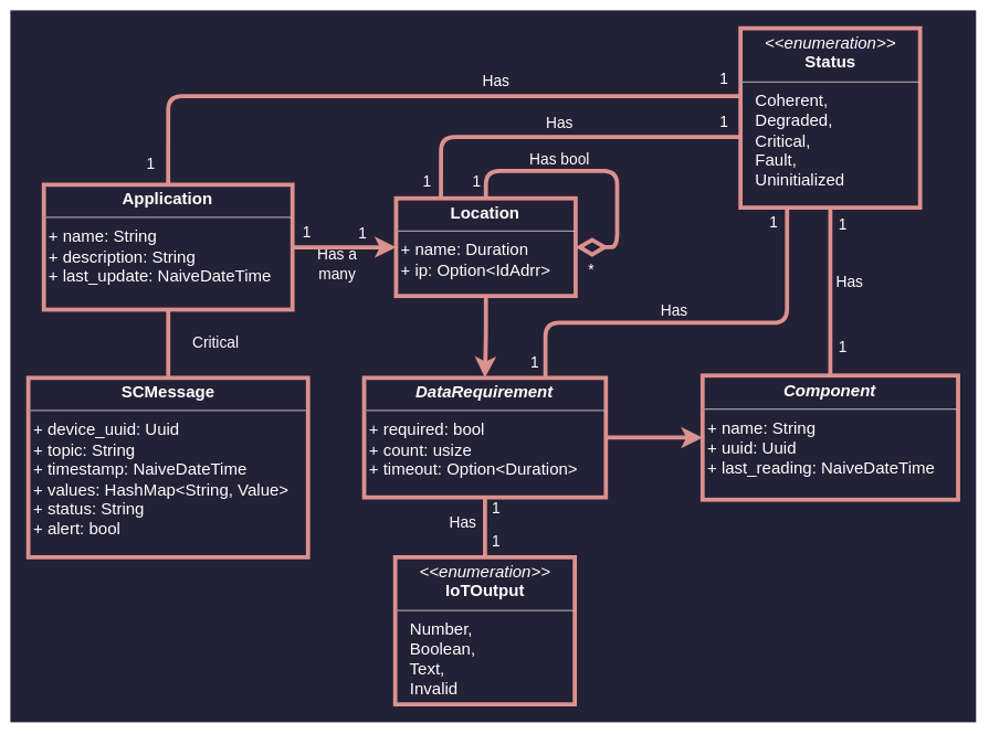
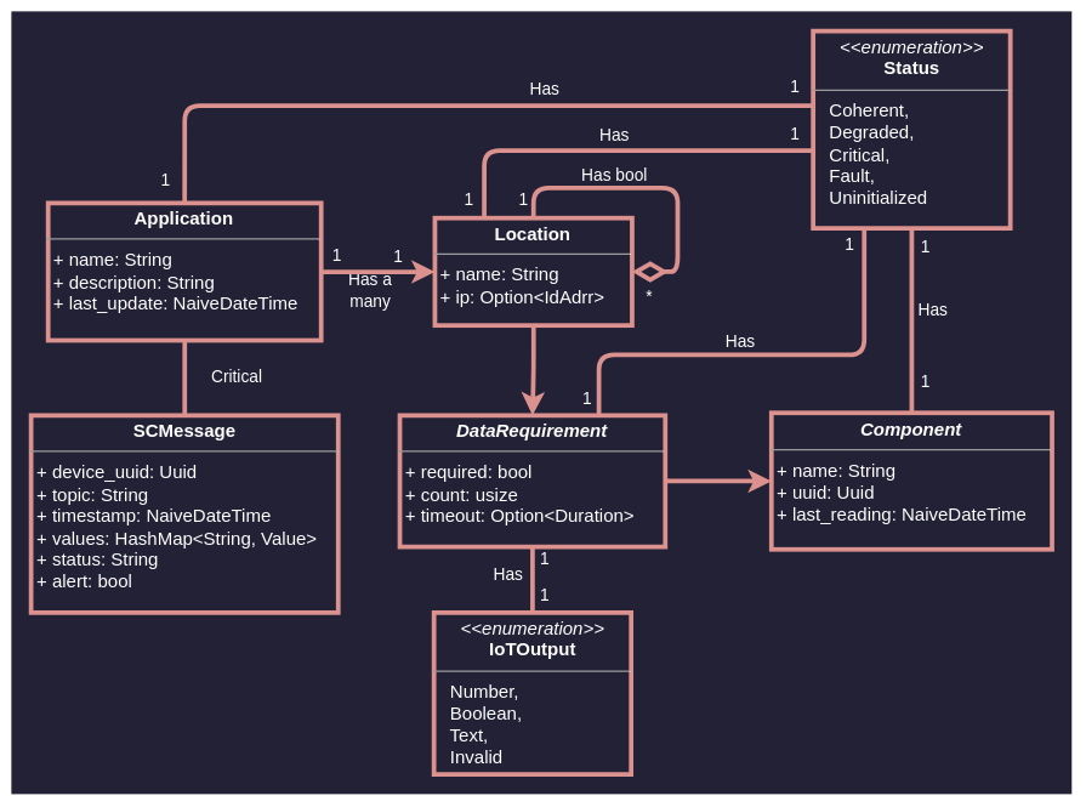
  <mxCell id="0" />
  <mxCell id="1" parent="0" />
  <mxCell id="2" value="" style="group;fillColor=#232136;strokeColor=#232136;strokeWidth=26;" vertex="1" connectable="0" parent="1"><mxGeometry x="20" y="20" width="673.13" height="490" as="geometry" /></mxCell>
  <mxCell id="3" value="&lt;font&gt;1&lt;/font&gt;" style="text;html=1;strokeColor=none;fillColor=none;align=center;verticalAlign=middle;whiteSpace=wrap;rounded=0;fontSize=11;fontFamily=Helvetica;fontColor=#FFFFFF;" parent="2" vertex="1"><mxGeometry x="309" y="357.39" width="60" height="30" as="geometry" /></mxCell>
  <mxCell id="4" value="&lt;font&gt;Has&lt;/font&gt;" style="text;html=1;strokeColor=none;fillColor=none;align=center;verticalAlign=middle;whiteSpace=wrap;rounded=0;fontSize=11;fontFamily=Helvetica;fontColor=#FFFFFF;" parent="2" vertex="1"><mxGeometry x="285" y="343" width="60" height="30" as="geometry" /></mxCell>
  <mxCell id="5" value="&lt;font&gt;1&lt;/font&gt;" style="text;html=1;strokeColor=none;fillColor=none;align=center;verticalAlign=middle;whiteSpace=wrap;rounded=0;fontSize=11;fontFamily=Helvetica;fontColor=#FFFFFF;" parent="2" vertex="1"><mxGeometry x="210" y="134.27" width="65" height="30" as="geometry" /></mxCell>
  <mxCell id="6" value="&lt;font&gt;Has a many&lt;/font&gt;" style="text;html=1;strokeColor=none;fillColor=none;align=center;verticalAlign=middle;whiteSpace=wrap;rounded=0;fontSize=11;fontFamily=Helvetica;fontColor=#FFFFFF;" parent="2" vertex="1"><mxGeometry x="194.25" y="156.27" width="60" height="30" as="geometry" /></mxCell>
  <mxCell id="7" value="&lt;p style=&quot;margin:0px;margin-top:4px;text-align:center;&quot;&gt;&lt;font&gt;&lt;b style=&quot;background-color: initial;&quot;&gt;&lt;i&gt;Component&lt;/i&gt;&lt;/b&gt;&lt;br&gt;&lt;/font&gt;&lt;/p&gt;&lt;hr size=&quot;1&quot;&gt;&lt;p style=&quot;margin:0px;margin-left:4px;&quot;&gt;&lt;span style=&quot;background-color: initial;&quot;&gt;&lt;font&gt;+ name: String&lt;/font&gt;&lt;/span&gt;&lt;/p&gt;&lt;p style=&quot;margin:0px;margin-left:4px;&quot;&gt;&lt;span style=&quot;background-color: initial;&quot;&gt;&lt;font&gt;+ uuid: Uuid&lt;/font&gt;&lt;/span&gt;&lt;/p&gt;&lt;p style=&quot;margin:0px;margin-left:4px;&quot;&gt;&lt;span style=&quot;background-color: initial;&quot;&gt;&lt;font&gt;+ last_reading: NaiveDateTime&lt;/font&gt;&lt;/span&gt;&lt;/p&gt;" style="verticalAlign=top;align=left;overflow=fill;fontSize=12;fontFamily=Helvetica;html=1;whiteSpace=wrap;labelBackgroundColor=none;fillColor=#232136;strokeColor=#DB918D;fontColor=#FFFFFF;strokeWidth=3;" parent="2" vertex="1"><mxGeometry x="488.13" y="251.69" width="185" height="90" as="geometry" /></mxCell>
  <mxCell id="8" style="edgeStyle=orthogonalEdgeStyle;shape=connector;rounded=1;orthogonalLoop=1;jettySize=auto;html=1;exitX=0.5;exitY=1;exitDx=0;exitDy=0;labelBackgroundColor=default;strokeColor=#DB918D;strokeWidth=3;align=center;verticalAlign=middle;fontFamily=Helvetica;fontSize=11;fontColor=#FFFFFF;endArrow=none;endFill=0;curved=0;" parent="2" source="9" target="7" edge="1"><mxGeometry relative="1" as="geometry" /></mxCell>
  <mxCell id="9" value="&lt;p style=&quot;margin:0px;margin-top:4px;text-align:center;&quot;&gt;&lt;font&gt;&lt;i&gt;&amp;lt;&amp;lt;enumeration&amp;gt;&amp;gt;&lt;/i&gt;&lt;br&gt;&lt;b&gt;Status&lt;/b&gt;&lt;/font&gt;&lt;/p&gt;&lt;hr size=&quot;1&quot;&gt;&lt;p style=&quot;margin:0px;margin-left:4px;&quot;&gt;&lt;font&gt;&amp;nbsp; Coherent,&lt;/font&gt;&lt;/p&gt;&lt;p style=&quot;margin:0px;margin-left:4px;&quot;&gt;&lt;font&gt;&amp;nbsp; Degraded,&lt;/font&gt;&lt;/p&gt;&lt;p style=&quot;margin:0px;margin-left:4px;&quot;&gt;&lt;font&gt;&amp;nbsp; Critical,&lt;/font&gt;&lt;/p&gt;&lt;p style=&quot;margin:0px;margin-left:4px;&quot;&gt;&lt;font&gt;&amp;nbsp; Fault,&lt;/font&gt;&lt;/p&gt;&lt;p style=&quot;margin:0px;margin-left:4px;&quot;&gt;&lt;font&gt;&amp;nbsp; Uninitialized&lt;/font&gt;&lt;/p&gt;" style="verticalAlign=top;align=left;overflow=fill;fontSize=12;fontFamily=Helvetica;html=1;whiteSpace=wrap;strokeColor=#DB918D;fontColor=#FFFFFF;fillColor=#232136;labelBackgroundColor=none;strokeWidth=3;" parent="2" vertex="1"><mxGeometry x="515.63" width="130" height="130" as="geometry" /></mxCell>
  <mxCell id="10" value="&lt;p style=&quot;margin:0px;margin-top:4px;text-align:center;&quot;&gt;&lt;font&gt;&lt;b&gt;SCMessage&lt;/b&gt;&lt;/font&gt;&lt;/p&gt;&lt;hr size=&quot;1&quot;&gt;&lt;p style=&quot;margin:0px;margin-left:4px;&quot;&gt;&lt;font&gt;+ device_uuid: Uuid&lt;/font&gt;&lt;/p&gt;&lt;p style=&quot;margin:0px;margin-left:4px;&quot;&gt;&lt;font&gt;+ topic: String&lt;/font&gt;&lt;/p&gt;&lt;p style=&quot;margin:0px;margin-left:4px;&quot;&gt;&lt;font&gt;+ timestamp: NaiveDateTime&lt;/font&gt;&lt;/p&gt;&lt;p style=&quot;margin:0px;margin-left:4px;&quot;&gt;&lt;font&gt;+ values: HashMap&amp;lt;String, Value&amp;gt;&lt;/font&gt;&lt;/p&gt;&lt;p style=&quot;margin:0px;margin-left:4px;&quot;&gt;&lt;font&gt;+ status: String&lt;/font&gt;&lt;/p&gt;&lt;p style=&quot;margin:0px;margin-left:4px;&quot;&gt;&lt;font&gt;+ alert: bool&lt;/font&gt;&lt;/p&gt;" style="verticalAlign=top;align=left;overflow=fill;fontSize=12;fontFamily=Helvetica;html=1;whiteSpace=wrap;strokeColor=#DB918D;fontColor=#FFFFFF;fillColor=#232136;labelBackgroundColor=none;strokeWidth=3;" parent="2" vertex="1"><mxGeometry y="253.39" width="202.5" height="130" as="geometry" /></mxCell>
  <mxCell id="11" value="" style="edgeStyle=orthogonalEdgeStyle;shape=connector;rounded=1;orthogonalLoop=1;jettySize=auto;html=1;labelBackgroundColor=default;strokeColor=#DB918D;strokeWidth=3;align=center;verticalAlign=middle;fontFamily=Helvetica;fontSize=11;fontColor=#FFFFFF;endArrow=classic;endFill=1;curved=0;" parent="2" source="13" target="7" edge="1"><mxGeometry relative="1" as="geometry" /></mxCell>
  <mxCell id="12" style="edgeStyle=orthogonalEdgeStyle;shape=connector;rounded=1;orthogonalLoop=1;jettySize=auto;html=1;exitX=0.75;exitY=0;exitDx=0;exitDy=0;labelBackgroundColor=default;strokeColor=#DB918D;strokeWidth=3;align=center;verticalAlign=middle;fontFamily=Helvetica;fontSize=11;fontColor=#FFFFFF;endArrow=none;endFill=0;curved=0;" parent="2" source="13" target="9" edge="1"><mxGeometry relative="1" as="geometry"><Array as="points"><mxPoint x="374.25" y="213.39" /><mxPoint x="549.25" y="213.39" /></Array></mxGeometry></mxCell>
  <mxCell id="13" value="&lt;p style=&quot;margin:0px;margin-top:4px;text-align:center;&quot;&gt;&lt;b&gt;&lt;i&gt;&lt;font&gt;DataRequirement&lt;/font&gt;&lt;/i&gt;&lt;/b&gt;&lt;/p&gt;&lt;hr size=&quot;1&quot;&gt;&lt;p style=&quot;margin:0px;margin-left:4px;&quot;&gt;&lt;font&gt;+ required: bool&lt;/font&gt;&lt;/p&gt;&lt;p style=&quot;margin:0px;margin-left:4px;&quot;&gt;&lt;font&gt;+ count: usize&lt;/font&gt;&lt;/p&gt;&lt;p style=&quot;margin:0px;margin-left:4px;&quot;&gt;&lt;font&gt;&lt;span style=&quot;background-color: initial;&quot;&gt;+ timeout: Option&amp;lt;Duration&amp;gt;&amp;nbsp;&lt;/span&gt;&lt;/font&gt;&lt;/p&gt;&lt;p style=&quot;margin:0px;margin-left:4px;&quot;&gt;&lt;br&gt;&lt;/p&gt;" style="verticalAlign=top;align=left;overflow=fill;fontSize=12;fontFamily=Helvetica;html=1;whiteSpace=wrap;labelBackgroundColor=none;fillColor=#232136;fontColor=#FFFFFF;strokeColor=#DB918D;strokeWidth=3;" parent="2" vertex="1"><mxGeometry x="243.13" y="253.39" width="175" height="86.61" as="geometry" /></mxCell>
  <mxCell id="14" value="&lt;p style=&quot;margin:0px;margin-top:4px;text-align:center;&quot;&gt;&lt;b&gt;&lt;font&gt;Application&lt;/font&gt;&lt;/b&gt;&lt;/p&gt;&lt;hr size=&quot;1&quot;&gt;&lt;p style=&quot;margin:0px;margin-left:4px;&quot;&gt;&lt;font&gt;+ name: String&lt;/font&gt;&lt;/p&gt;&lt;p style=&quot;margin:0px;margin-left:4px;&quot;&gt;&lt;font&gt;&lt;span style=&quot;background-color: initial;&quot;&gt;+&amp;nbsp;description: String&lt;/span&gt;&lt;br&gt;&lt;/font&gt;&lt;/p&gt;&lt;p style=&quot;margin:0px;margin-left:4px;&quot;&gt;&lt;span style=&quot;background-color: initial;&quot;&gt;&lt;font&gt;+ last_update: NaiveDateTime&lt;/font&gt;&lt;/span&gt;&lt;/p&gt;&lt;p style=&quot;margin:0px;margin-left:4px;&quot;&gt;&lt;br&gt;&lt;/p&gt;" style="verticalAlign=top;align=left;overflow=fill;fontSize=12;fontFamily=Helvetica;html=1;whiteSpace=wrap;labelBackgroundColor=none;fillColor=#232136;strokeColor=#DB918D;fontColor=#FFFFFF;strokeWidth=3;" parent="2" vertex="1"><mxGeometry x="11.25" y="113.39" width="180" height="90.52" as="geometry" /></mxCell>
  <mxCell id="15" style="edgeStyle=orthogonalEdgeStyle;shape=connector;rounded=1;orthogonalLoop=1;jettySize=auto;html=1;exitX=0.5;exitY=0;exitDx=0;exitDy=0;entryX=0;entryY=0.378;entryDx=0;entryDy=0;labelBackgroundColor=default;strokeColor=#DB918D;strokeWidth=3;align=center;verticalAlign=middle;fontFamily=Helvetica;fontSize=11;fontColor=#FFFFFF;endArrow=none;endFill=0;curved=0;entryPerimeter=0;startArrow=none;startFill=0;" parent="2" source="14" target="9" edge="1"><mxGeometry relative="1" as="geometry" /></mxCell>
  <mxCell id="16" style="edgeStyle=orthogonalEdgeStyle;shape=connector;rounded=0;orthogonalLoop=1;jettySize=auto;html=1;labelBackgroundColor=default;strokeColor=#DB918D;strokeWidth=3;align=center;verticalAlign=middle;fontFamily=Helvetica;fontSize=11;fontColor=#FFFFFF;endArrow=none;endFill=0;" parent="2" source="10" target="14" edge="1"><mxGeometry relative="1" as="geometry" /></mxCell>
  <mxCell id="17" value="" style="edgeStyle=orthogonalEdgeStyle;shape=connector;rounded=1;orthogonalLoop=1;jettySize=auto;html=1;labelBackgroundColor=default;strokeColor=#DB918D;strokeWidth=3;align=center;verticalAlign=middle;fontFamily=Helvetica;fontSize=11;fontColor=#FFFFFF;endArrow=classic;endFill=1;curved=0;" parent="2" source="18" target="13" edge="1"><mxGeometry relative="1" as="geometry" /></mxCell>
- <mxCell id="18" value="&lt;p style=&quot;margin:0px;margin-top:4px;text-align:center;&quot;&gt;&lt;b&gt;&lt;font&gt;Location&lt;/font&gt;&lt;/b&gt;&lt;/p&gt;&lt;hr size=&quot;1&quot;&gt;&lt;p style=&quot;margin:0px;margin-left:4px;&quot;&gt;&lt;span style=&quot;background-color: initial;&quot;&gt;+ name: Duration&lt;/span&gt;&lt;br&gt;&lt;/p&gt;&lt;p style=&quot;margin:0px;margin-left:4px;&quot;&gt;&lt;span style=&quot;background-color: initial;&quot;&gt;+ ip: Option&amp;lt;IdAdrr&amp;gt;&lt;/span&gt;&lt;/p&gt;&lt;p style=&quot;margin:0px;margin-left:4px;&quot;&gt;&lt;br&gt;&lt;/p&gt;" style="verticalAlign=top;align=left;overflow=fill;fontSize=12;fontFamily=Helvetica;html=1;whiteSpace=wrap;labelBackgroundColor=none;fillColor=#232136;strokeColor=#DB918D;fontColor=#FFFFFF;strokeWidth=3;" parent="2" vertex="1"><mxGeometry x="266.25" y="123.27" width="130" height="70.77" as="geometry" /></mxCell>
+ <mxCell id="18" value="&lt;p style=&quot;margin:0px;margin-top:4px;text-align:center;&quot;&gt;&lt;b&gt;&lt;font&gt;Location&lt;/font&gt;&lt;/b&gt;&lt;/p&gt;&lt;hr size=&quot;1&quot;&gt;&lt;p style=&quot;margin:0px;margin-left:4px;&quot;&gt;&lt;span style=&quot;background-color: initial;&quot;&gt;+ name: String&lt;/span&gt;&lt;br&gt;&lt;/p&gt;&lt;p style=&quot;margin:0px;margin-left:4px;&quot;&gt;&lt;span style=&quot;background-color: initial;&quot;&gt;+ ip: Option&amp;lt;IdAdrr&amp;gt;&lt;/span&gt;&lt;/p&gt;&lt;p style=&quot;margin:0px;margin-left:4px;&quot;&gt;&lt;br&gt;&lt;/p&gt;" style="verticalAlign=top;align=left;overflow=fill;fontSize=12;fontFamily=Helvetica;html=1;whiteSpace=wrap;labelBackgroundColor=none;fillColor=#232136;strokeColor=#DB918D;fontColor=#FFFFFF;strokeWidth=3;" parent="2" vertex="1"><mxGeometry x="266.25" y="123.27" width="130" height="70.77" as="geometry" /></mxCell>
  <mxCell id="19" style="edgeStyle=orthogonalEdgeStyle;shape=connector;curved=0;rounded=1;orthogonalLoop=1;jettySize=auto;html=1;exitX=0.25;exitY=0;exitDx=0;exitDy=0;entryX=0.007;entryY=0.606;entryDx=0;entryDy=0;entryPerimeter=0;labelBackgroundColor=default;strokeColor=#DB918D;strokeWidth=3;align=center;verticalAlign=middle;fontFamily=Helvetica;fontSize=11;fontColor=#FFFFFF;endArrow=none;endFill=0;" parent="2" source="18" target="9" edge="1"><mxGeometry relative="1" as="geometry" /></mxCell>
  <mxCell id="20" style="edgeStyle=orthogonalEdgeStyle;rounded=0;orthogonalLoop=1;jettySize=auto;html=1;strokeWidth=3;endArrow=classic;endFill=1;strokeColor=#DB918D;fontColor=#FFFFFF;" parent="2" source="14" target="18" edge="1"><mxGeometry relative="1" as="geometry" /></mxCell>
  <mxCell id="21" value="&lt;p style=&quot;margin:0px;margin-top:4px;text-align:center;&quot;&gt;&lt;font&gt;&lt;i&gt;&amp;lt;&amp;lt;enumeration&amp;gt;&amp;gt;&lt;/i&gt;&lt;br&gt;&lt;b&gt;IoTOutput&lt;/b&gt;&lt;/font&gt;&lt;/p&gt;&lt;hr size=&quot;1&quot;&gt;&lt;p style=&quot;margin:0px;margin-left:4px;&quot;&gt;&lt;font&gt;&amp;nbsp; Number,&lt;/font&gt;&lt;/p&gt;&lt;p style=&quot;margin:0px;margin-left:4px;&quot;&gt;&lt;font&gt;&amp;nbsp; Boolean,&lt;/font&gt;&lt;/p&gt;&lt;p style=&quot;margin:0px;margin-left:4px;&quot;&gt;&lt;font&gt;&amp;nbsp; Text,&lt;/font&gt;&lt;/p&gt;&lt;p style=&quot;margin:0px;margin-left:4px;&quot;&gt;&lt;font&gt;&amp;nbsp; Invalid&lt;/font&gt;&lt;/p&gt;" style="verticalAlign=top;align=left;overflow=fill;fontSize=12;fontFamily=Helvetica;html=1;whiteSpace=wrap;strokeColor=#DB918D;fontColor=#FFFFFF;fillColor=#232136;labelBackgroundColor=none;strokeWidth=3;" parent="2" vertex="1"><mxGeometry x="265.63" y="383.39" width="130" height="106.61" as="geometry" /></mxCell>
  <mxCell id="22" style="edgeStyle=orthogonalEdgeStyle;shape=connector;rounded=0;orthogonalLoop=1;jettySize=auto;html=1;labelBackgroundColor=default;strokeColor=#DB918D;strokeWidth=3;align=center;verticalAlign=middle;fontFamily=Helvetica;fontSize=11;fontColor=#FFFFFF;endArrow=none;endFill=0;" parent="2" source="13" target="21" edge="1"><mxGeometry relative="1" as="geometry" /></mxCell>
  <mxCell id="23" style="edgeStyle=orthogonalEdgeStyle;shape=connector;rounded=1;orthogonalLoop=1;jettySize=auto;html=1;exitX=0.5;exitY=0;exitDx=0;exitDy=0;entryX=1;entryY=0.5;entryDx=0;entryDy=0;labelBackgroundColor=default;strokeColor=#DB918D;strokeWidth=3;align=center;verticalAlign=middle;fontFamily=Helvetica;fontSize=11;fontColor=#FFFFFF;endArrow=diamondThin;endFill=0;curved=0;endSize=15;startSize=10;" parent="2" source="18" target="18" edge="1"><mxGeometry relative="1" as="geometry"><Array as="points"><mxPoint x="331.25" y="103.39" /><mxPoint x="426.25" y="103.39" /><mxPoint x="426.25" y="158.39" /></Array></mxGeometry></mxCell>
  <mxCell id="24" value="&lt;font&gt;Critical&lt;/font&gt;" style="text;html=1;strokeColor=none;fillColor=none;align=center;verticalAlign=middle;whiteSpace=wrap;rounded=0;fontSize=11;fontFamily=Helvetica;fontColor=#FFFFFF;" parent="2" vertex="1"><mxGeometry x="106.13" y="213.39" width="60" height="30" as="geometry" /></mxCell>
  <mxCell id="25" value="&lt;font&gt;Has bool&lt;/font&gt;" style="text;html=1;strokeColor=none;fillColor=none;align=center;verticalAlign=middle;whiteSpace=wrap;rounded=0;fontSize=11;fontFamily=Helvetica;fontColor=#FFFFFF;" parent="2" vertex="1"><mxGeometry x="355" y="80.39" width="60" height="30" as="geometry" /></mxCell>
  <mxCell id="26" value="&lt;font&gt;1&lt;/font&gt;" style="text;html=1;strokeColor=none;fillColor=none;align=center;verticalAlign=middle;whiteSpace=wrap;rounded=0;fontSize=11;fontFamily=Helvetica;fontColor=#FFFFFF;" parent="2" vertex="1"><mxGeometry x="59.0" y="83.39" width="60" height="30" as="geometry" /></mxCell>
  <mxCell id="27" value="&lt;font&gt;1&lt;/font&gt;" style="text;html=1;strokeColor=none;fillColor=none;align=center;verticalAlign=middle;whiteSpace=wrap;rounded=0;fontSize=11;fontFamily=Helvetica;fontColor=#FFFFFF;" parent="2" vertex="1"><mxGeometry x="474" y="22" width="60" height="30" as="geometry" /></mxCell>
  <mxCell id="28" value="&lt;font&gt;1&lt;/font&gt;" style="text;html=1;strokeColor=none;fillColor=none;align=center;verticalAlign=middle;whiteSpace=wrap;rounded=0;fontSize=11;fontFamily=Helvetica;fontColor=#FFFFFF;" parent="2" vertex="1"><mxGeometry x="474" y="53.39" width="60" height="30" as="geometry" /></mxCell>
  <mxCell id="29" value="&lt;font&gt;1&lt;/font&gt;" style="text;html=1;strokeColor=none;fillColor=none;align=center;verticalAlign=middle;whiteSpace=wrap;rounded=0;fontSize=11;fontFamily=Helvetica;fontColor=#FFFFFF;" parent="2" vertex="1"><mxGeometry x="295" y="96.27" width="60" height="30" as="geometry" /></mxCell>
  <mxCell id="30" value="&lt;font&gt;*&lt;br&gt;&lt;/font&gt;" style="text;html=1;strokeColor=none;fillColor=none;align=center;verticalAlign=middle;whiteSpace=wrap;rounded=0;fontSize=11;fontFamily=Helvetica;fontColor=#FFFFFF;" parent="2" vertex="1"><mxGeometry x="378" y="160" width="60" height="30" as="geometry" /></mxCell>
  <mxCell id="31" value="&lt;font&gt;1&lt;/font&gt;" style="text;html=1;strokeColor=none;fillColor=none;align=center;verticalAlign=middle;whiteSpace=wrap;rounded=0;fontSize=11;fontFamily=Helvetica;fontColor=#FFFFFF;" parent="2" vertex="1"><mxGeometry x="510" y="126.27" width="60" height="30" as="geometry" /></mxCell>
  <mxCell id="32" value="&lt;font&gt;1&lt;/font&gt;" style="text;html=1;strokeColor=none;fillColor=none;align=center;verticalAlign=middle;whiteSpace=wrap;rounded=0;fontSize=11;fontFamily=Helvetica;fontColor=#FFFFFF;" parent="2" vertex="1"><mxGeometry x="337.25" y="227.39" width="60" height="30" as="geometry" /></mxCell>
  <mxCell id="33" value="&lt;font&gt;1&lt;/font&gt;" style="text;html=1;strokeColor=none;fillColor=none;align=center;verticalAlign=middle;whiteSpace=wrap;rounded=0;fontSize=11;fontFamily=Helvetica;fontColor=#FFFFFF;" parent="2" vertex="1"><mxGeometry x="259" y="96.27" width="60" height="30" as="geometry" /></mxCell>
  <mxCell id="34" value="&lt;font&gt;1&lt;/font&gt;" style="text;html=1;strokeColor=none;fillColor=none;align=center;verticalAlign=middle;whiteSpace=wrap;rounded=0;fontSize=11;fontFamily=Helvetica;fontColor=#FFFFFF;" parent="2" vertex="1"><mxGeometry x="172" y="133.27" width="60" height="30" as="geometry" /></mxCell>
  <mxCell id="35" value="&lt;font&gt;1&lt;/font&gt;" style="text;html=1;strokeColor=none;fillColor=none;align=center;verticalAlign=middle;whiteSpace=wrap;rounded=0;fontSize=11;fontFamily=Helvetica;fontColor=#FFFFFF;" parent="2" vertex="1"><mxGeometry x="560" y="127.0" width="60" height="30" as="geometry" /></mxCell>
  <mxCell id="36" value="&lt;font&gt;1&lt;/font&gt;" style="text;html=1;strokeColor=none;fillColor=none;align=center;verticalAlign=middle;whiteSpace=wrap;rounded=0;fontSize=11;fontFamily=Helvetica;fontColor=#FFFFFF;" parent="2" vertex="1"><mxGeometry x="560" y="216.39" width="60" height="30" as="geometry" /></mxCell>
  <mxCell id="37" value="&lt;font&gt;1&lt;/font&gt;" style="text;html=1;strokeColor=none;fillColor=none;align=center;verticalAlign=middle;whiteSpace=wrap;rounded=0;fontSize=11;fontFamily=Helvetica;fontColor=#FFFFFF;" parent="2" vertex="1"><mxGeometry x="309" y="333.39" width="60" height="30" as="geometry" /></mxCell>
  <mxCell id="38" value="&lt;font&gt;Has&lt;/font&gt;" style="text;html=1;strokeColor=none;fillColor=none;align=center;verticalAlign=middle;whiteSpace=wrap;rounded=0;fontSize=11;fontFamily=Helvetica;fontColor=#FFFFFF;" parent="2" vertex="1"><mxGeometry x="309" y="23.39" width="60" height="30" as="geometry" /></mxCell>
  <mxCell id="39" value="&lt;font&gt;Has&lt;/font&gt;" style="text;html=1;strokeColor=none;fillColor=none;align=center;verticalAlign=middle;whiteSpace=wrap;rounded=0;fontSize=11;fontFamily=Helvetica;fontColor=#FFFFFF;" parent="2" vertex="1"><mxGeometry x="565" y="169.27" width="60" height="30" as="geometry" /></mxCell>
  <mxCell id="40" value="&lt;font&gt;Has&lt;/font&gt;" style="text;html=1;strokeColor=none;fillColor=none;align=center;verticalAlign=middle;whiteSpace=wrap;rounded=0;fontSize=11;fontFamily=Helvetica;fontColor=#FFFFFF;" parent="2" vertex="1"><mxGeometry x="355" y="54" width="60" height="30" as="geometry" /></mxCell>
  <mxCell id="41" value="&lt;font&gt;Has&lt;/font&gt;" style="text;html=1;strokeColor=none;fillColor=none;align=center;verticalAlign=middle;whiteSpace=wrap;rounded=0;fontSize=11;fontFamily=Helvetica;fontColor=#FFFFFF;" parent="2" vertex="1"><mxGeometry x="438" y="190" width="60" height="30" as="geometry" /></mxCell>
